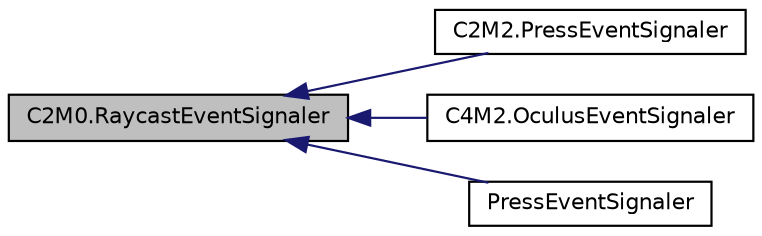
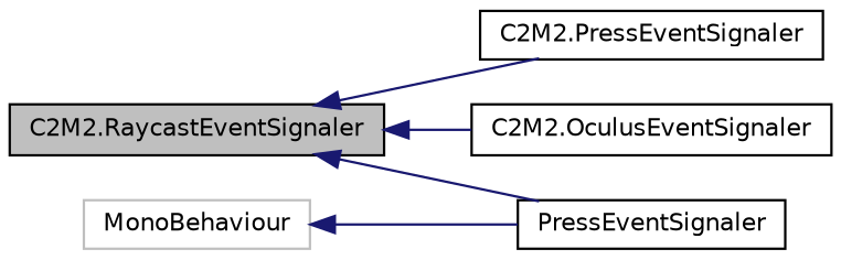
  digraph {
    rankdir=LR
    node [color=black fillcolor=white fontname=Helvetica fontsize=10 shape=record style=filled]
    edge [color=midnightblue dir=back fontname=Helvetica fontsize=10 labelfontname=Helvetica labelfontsize=10 style=solid]
-   n1 [fillcolor=grey75 fontcolor=black height=0.2 label="C2M0.RaycastEventSignaler" width=0.4]
+   n1 [fillcolor=grey75 fontcolor=black height=0.2 label="C2M2.RaycastEventSignaler" width=0.4]
    n2 [height=0.2 label="C2M2.PressEventSignaler" width=0.4]
-   n3 [height=0.2 label="C4M2.OculusEventSignaler" width=0.4]
+   n3 [height=0.2 label="C2M2.OculusEventSignaler" width=0.4]
    n4 [height=0.2 label=PressEventSignaler width=0.4]
+   n5 [color=grey75 height=0.2 label=MonoBehaviour width=0.4]
    n1 -> n2
    n1 -> n3
    n1 -> n4
+   n5 -> n4
  }
